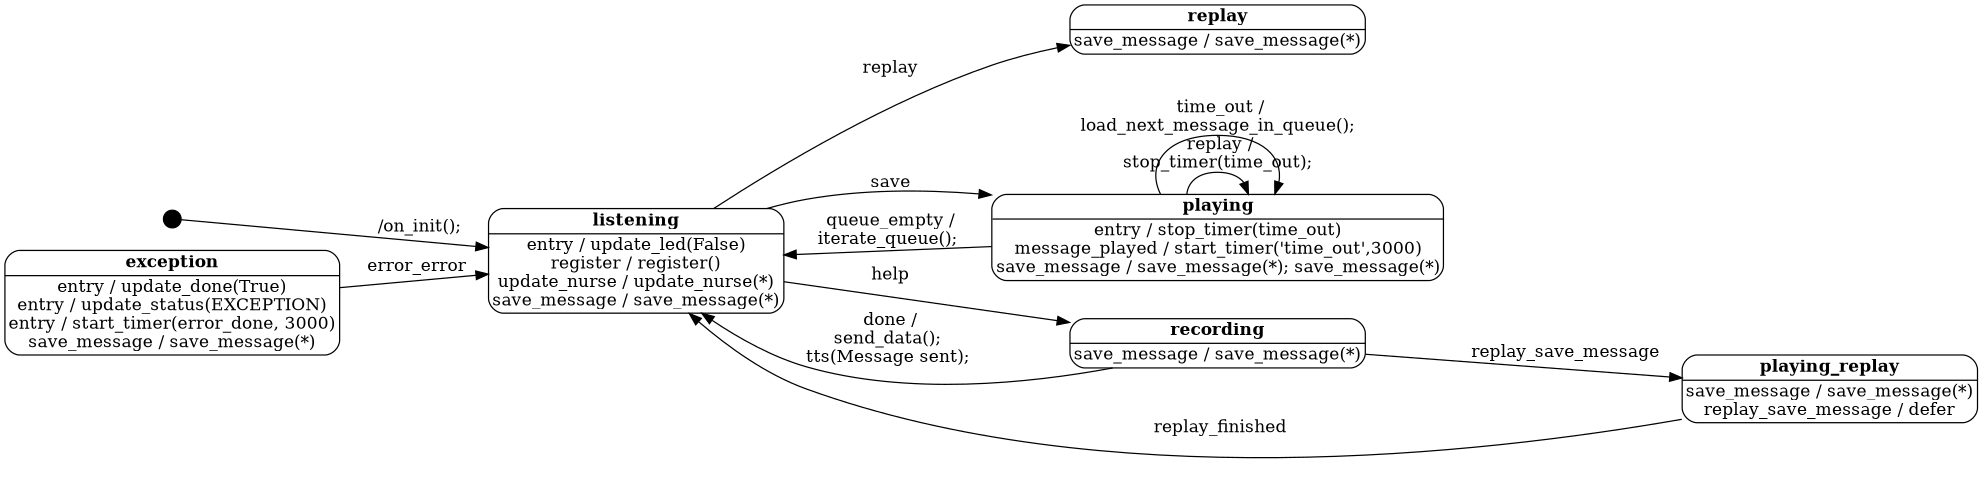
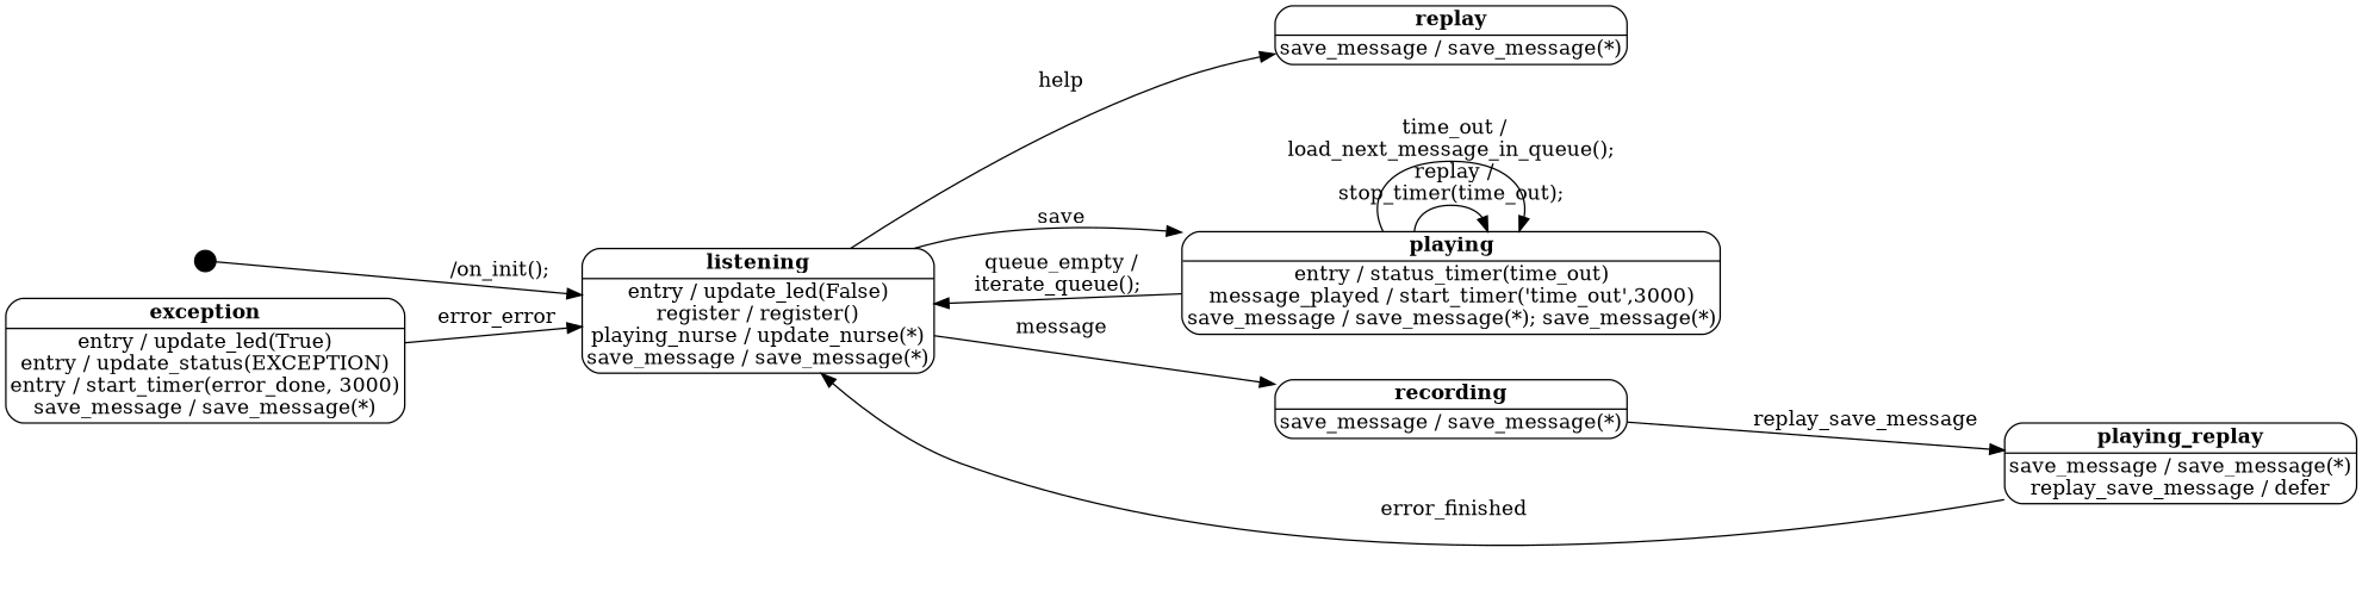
  digraph {
    fontname="DejaVu Serif"
    rankdir=LR
    node [fontname="DejaVu Serif" shape=plaintext style=rounded margin=0]
    edge [fontname="DejaVu Serif"]
    initial [shape=point width=0.2 margin=""]
-   n2 [label=<<TABLE BORDER="1" CELLBORDER="0" CELLSPACING="0" STYLE="ROUNDED"><TR><TD><B>listening</B></TD></TR> <HR/><TR><TD ALIGN="LEFT">entry / update_led(False)<BR/>register / register()<BR/>update_nurse / update_nurse(*)<BR/>save_message / save_message(*)<BR/></TD></TR></TABLE>>]
+   n2 [label=<<TABLE BORDER="1" CELLBORDER="0" CELLSPACING="0" STYLE="ROUNDED"><TR><TD><B>listening</B></TD></TR> <HR/><TR><TD ALIGN="LEFT">entry / update_led(False)<BR/>register / register()<BR/>playing_nurse / update_nurse(*)<BR/>save_message / save_message(*)<BR/></TD></TR></TABLE>>]
    n3 [label=<<TABLE BORDER="1" CELLBORDER="0" CELLSPACING="0" STYLE="ROUNDED"><TR><TD><B>replay</B></TD></TR> <HR/><TR><TD ALIGN="LEFT">save_message / save_message(*)<BR/></TD></TR></TABLE>>]
-   n4 [label=<<TABLE BORDER="1" CELLBORDER="0" CELLSPACING="0" STYLE="ROUNDED"><TR><TD><B>playing</B></TD></TR> <HR/><TR><TD ALIGN="LEFT">entry / stop_timer(time_out)<BR/>message_played / start_timer('time_out',3000)<BR/>save_message / save_message(*); save_message(*)<BR/></TD></TR></TABLE>>]
+   n4 [label=<<TABLE BORDER="1" CELLBORDER="0" CELLSPACING="0" STYLE="ROUNDED"><TR><TD><B>playing</B></TD></TR> <HR/><TR><TD ALIGN="LEFT">entry / status_timer(time_out)<BR/>message_played / start_timer('time_out',3000)<BR/>save_message / save_message(*); save_message(*)<BR/></TD></TR></TABLE>>]
    n5 [label=<<TABLE BORDER="1" CELLBORDER="0" CELLSPACING="0" STYLE="ROUNDED"><TR><TD><B>recording</B></TD></TR> <HR/><TR><TD ALIGN="LEFT">save_message / save_message(*)<BR/></TD></TR></TABLE>>]
    n6 [label=<<TABLE BORDER="1" CELLBORDER="0" CELLSPACING="0" STYLE="ROUNDED"><TR><TD><B>playing_replay</B></TD></TR> <HR/><TR><TD ALIGN="LEFT">save_message / save_message(*)<BR/>replay_save_message / defer<BR/></TD></TR></TABLE>>]
-   n7 [label=<<TABLE BORDER="1" CELLBORDER="0" CELLSPACING="0" STYLE="ROUNDED"><TR><TD><B>exception</B></TD></TR> <HR/><TR><TD ALIGN="LEFT">entry / update_done(True)<BR/>entry / update_status(EXCEPTION)<BR/>entry / start_timer(error_done, 3000)<BR/>save_message / save_message(*)<BR/></TD></TR></TABLE>>]
+   n7 [label=<<TABLE BORDER="1" CELLBORDER="0" CELLSPACING="0" STYLE="ROUNDED"><TR><TD><B>exception</B></TD></TR> <HR/><TR><TD ALIGN="LEFT">entry / update_led(True)<BR/>entry / update_status(EXCEPTION)<BR/>entry / start_timer(error_done, 3000)<BR/>save_message / save_message(*)<BR/></TD></TR></TABLE>>]
    initial -> n2 [label="  /on_init();\n"]
-   n2 -> n3 [label=" replay"]
+   n2 -> n3 [label=" help"]
    n2 -> n4 [label=" save"]
-   n2 -> n5 [label=" help"]
+   n2 -> n5 [label=" message"]
    n4 -> n2 [label=" queue_empty /\niterate_queue();\n"]
    n4 -> n4 [label=" replay /\nstop_timer(time_out);\n"]
    n4 -> n4 [label=" time_out /\nload_next_message_in_queue();\n"]
-   n5 -> n2 [label=" done /\nsend_data();\ntts(Message sent);\n"]
    n5 -> n6 [label=" replay_save_message"]
-   n6 -> n2 [label=" replay_finished"]
+   n6 -> n2 [label=" error_finished"]
    n7 -> n2 [label=" error_error"]
  }
